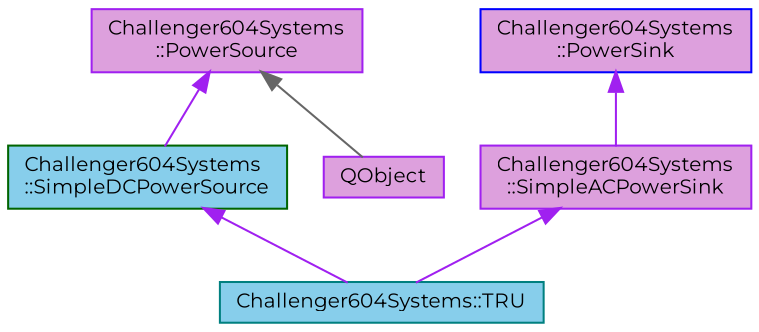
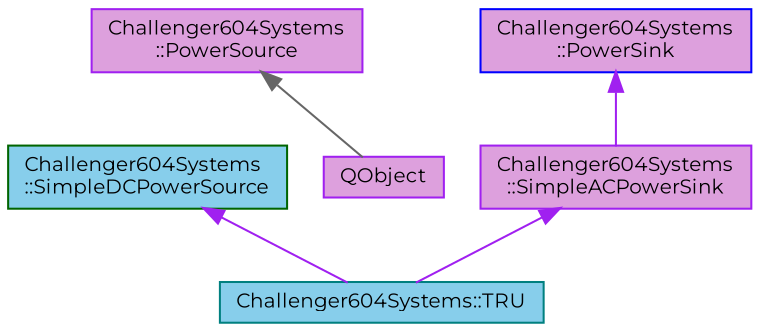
  digraph {
    fontname=Montserrat
    node [color=purple fillcolor=plum fontname=Montserrat fontsize=10 shape=record style=filled]
    edge [color=purple dir=back fontname=Montserrat fontsize=10 labelfontname=Helvetica labelfontsize=10 style=solid]
    n1 [color=teal fillcolor=skyblue fontcolor=black height=0.2 label="Challenger604Systems::TRU" width=0.4]
    n2 [color=darkgreen fillcolor=skyblue height=0.2 label="Challenger604Systems\l::SimpleDCPowerSource" width=0.4]
    n3 [height=0.2 label="Challenger604Systems\l::PowerSource" width=0.4]
    n4 [height=0.2 label=QObject width=0.4]
    n5 [height=0.2 label="Challenger604Systems\l::SimpleACPowerSink" width=0.4]
    n6 [color=blue height=0.2 label="Challenger604Systems\l::PowerSink" width=0.4]
    n2 -> n1
-   n3 -> n2
    n3 -> n4 [color=gray40]
    n5 -> n1
    n6 -> n5
  }
